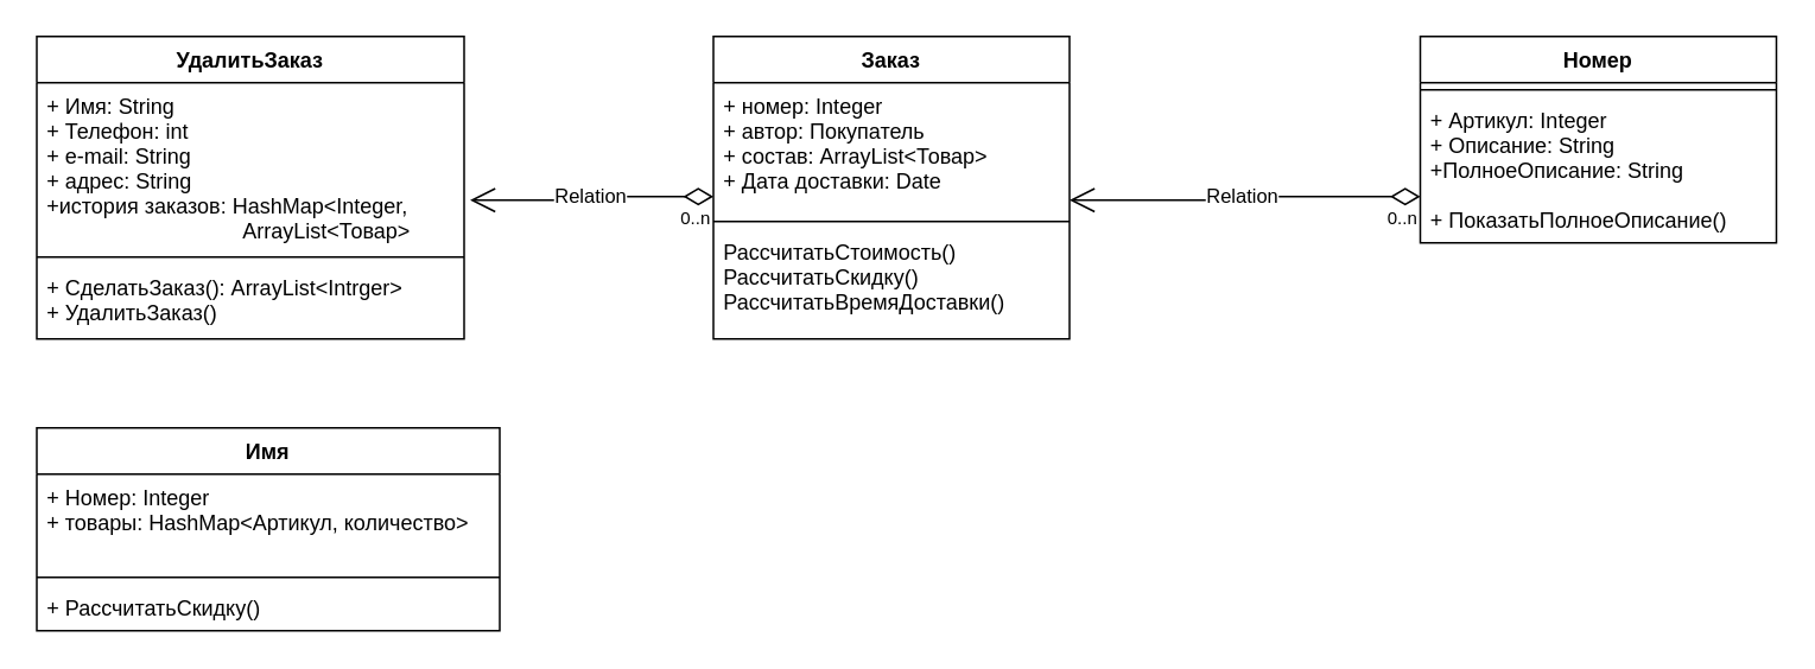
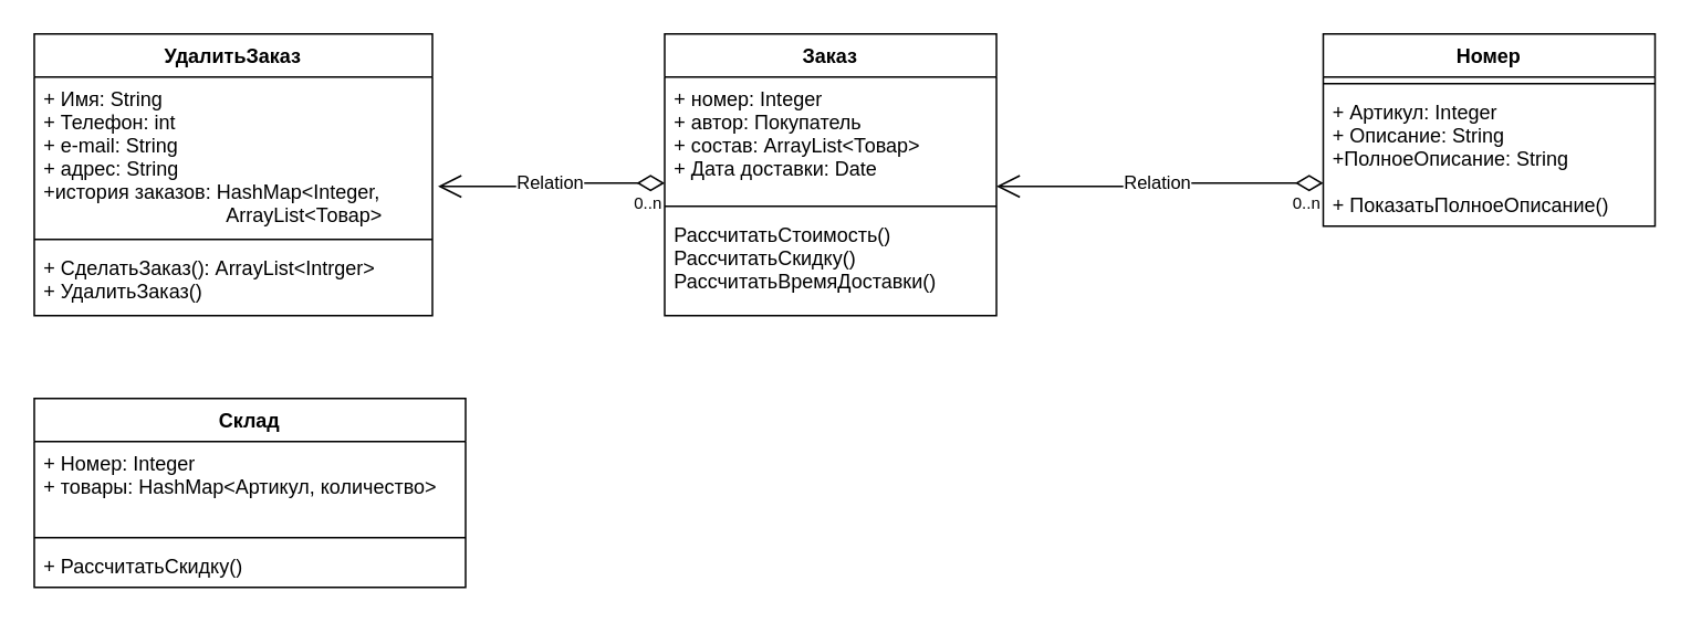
  <mxCell id="0" />
  <mxCell id="1" parent="0" />
  <mxCell id="2" value="УдалитьЗаказ" style="swimlane;fontStyle=1;align=center;verticalAlign=top;childLayout=stackLayout;horizontal=1;startSize=26;horizontalStack=0;resizeParent=1;resizeParentMax=0;resizeLast=0;collapsible=1;marginBottom=0;" parent="1" vertex="1"><mxGeometry x="20" y="20" width="240" height="170" as="geometry" /></mxCell>
  <mxCell id="3" value="+ Имя: String&#10;+ Телефон: int&#10;+ e-mail: String&#10;+ адрес: String&#10;+история заказов: HashMap&lt;Integer, &#10;                                 ArrayList&lt;Товар&gt;&#10;" style="text;strokeColor=none;fillColor=none;align=left;verticalAlign=top;spacingLeft=4;spacingRight=4;overflow=hidden;rotatable=0;points=[[0,0.5],[1,0.5]];portConstraint=eastwest;" parent="2" vertex="1"><mxGeometry y="26" width="240" height="94" as="geometry" /></mxCell>
  <mxCell id="4" value="" style="line;strokeWidth=1;fillColor=none;align=left;verticalAlign=middle;spacingTop=-1;spacingLeft=3;spacingRight=3;rotatable=0;labelPosition=right;points=[];portConstraint=eastwest;" parent="2" vertex="1"><mxGeometry y="120" width="240" height="8" as="geometry" /></mxCell>
  <mxCell id="5" value="+ СделатьЗаказ(): ArrayList&lt;Intrger&gt;&#10;+ УдалитьЗаказ()&#10;" style="text;strokeColor=none;fillColor=none;align=left;verticalAlign=top;spacingLeft=4;spacingRight=4;overflow=hidden;rotatable=0;points=[[0,0.5],[1,0.5]];portConstraint=eastwest;" parent="2" vertex="1"><mxGeometry y="128" width="240" height="42" as="geometry" /></mxCell>
  <mxCell id="6" value="Заказ" style="swimlane;fontStyle=1;align=center;verticalAlign=top;childLayout=stackLayout;horizontal=1;startSize=26;horizontalStack=0;resizeParent=1;resizeParentMax=0;resizeLast=0;collapsible=1;marginBottom=0;" parent="1" vertex="1"><mxGeometry x="400" y="20" width="200" height="170" as="geometry" /></mxCell>
  <mxCell id="7" value="+ номер: Integer&#10;+ автор: Покупатель&#10;+ состав: ArrayList&lt;Товар&gt;&#10;+ Дата доставки: Date" style="text;strokeColor=none;fillColor=none;align=left;verticalAlign=top;spacingLeft=4;spacingRight=4;overflow=hidden;rotatable=0;points=[[0,0.5],[1,0.5]];portConstraint=eastwest;" parent="6" vertex="1"><mxGeometry y="26" width="200" height="74" as="geometry" /></mxCell>
  <mxCell id="8" value="" style="line;strokeWidth=1;fillColor=none;align=left;verticalAlign=middle;spacingTop=-1;spacingLeft=3;spacingRight=3;rotatable=0;labelPosition=right;points=[];portConstraint=eastwest;" parent="6" vertex="1"><mxGeometry y="100" width="200" height="8" as="geometry" /></mxCell>
  <mxCell id="9" value="РассчитатьСтоимость()&#10;РассчитатьСкидку()&#10;РассчитатьВремяДоставки()&#10;" style="text;strokeColor=none;fillColor=none;align=left;verticalAlign=top;spacingLeft=4;spacingRight=4;overflow=hidden;rotatable=0;points=[[0,0.5],[1,0.5]];portConstraint=eastwest;" parent="6" vertex="1"><mxGeometry y="108" width="200" height="62" as="geometry" /></mxCell>
  <mxCell id="10" value="Номер" style="swimlane;fontStyle=1;align=center;verticalAlign=top;childLayout=stackLayout;horizontal=1;startSize=26;horizontalStack=0;resizeParent=1;resizeParentMax=0;resizeLast=0;collapsible=1;marginBottom=0;" parent="1" vertex="1"><mxGeometry x="797" y="20" width="200" height="116" as="geometry" /></mxCell>
  <mxCell id="11" value="" style="line;strokeWidth=1;fillColor=none;align=left;verticalAlign=middle;spacingTop=-1;spacingLeft=3;spacingRight=3;rotatable=0;labelPosition=right;points=[];portConstraint=eastwest;" parent="10" vertex="1"><mxGeometry y="26" width="200" height="8" as="geometry" /></mxCell>
  <mxCell id="12" value="+ Артикул: Integer&#10;+ Описание: String&#10;+ПолноеОписание: String&#10;" style="text;strokeColor=none;fillColor=none;align=left;verticalAlign=top;spacingLeft=4;spacingRight=4;overflow=hidden;rotatable=0;points=[[0,0.5],[1,0.5]];portConstraint=eastwest;" parent="10" vertex="1"><mxGeometry y="34" width="200" height="56" as="geometry" /></mxCell>
  <mxCell id="13" value="+ ПоказатьПолноеОписание()" style="text;strokeColor=none;fillColor=none;align=left;verticalAlign=top;spacingLeft=4;spacingRight=4;overflow=hidden;rotatable=0;points=[[0,0.5],[1,0.5]];portConstraint=eastwest;" parent="10" vertex="1"><mxGeometry y="90" width="200" height="26" as="geometry" /></mxCell>
- <mxCell id="14" value="Имя" style="swimlane;fontStyle=1;align=center;verticalAlign=top;childLayout=stackLayout;horizontal=1;startSize=26;horizontalStack=0;resizeParent=1;resizeParentMax=0;resizeLast=0;collapsible=1;marginBottom=0;" parent="1" vertex="1"><mxGeometry x="20" y="240" width="260" height="114" as="geometry" /></mxCell>
+ <mxCell id="14" value="Склад" style="swimlane;fontStyle=1;align=center;verticalAlign=top;childLayout=stackLayout;horizontal=1;startSize=26;horizontalStack=0;resizeParent=1;resizeParentMax=0;resizeLast=0;collapsible=1;marginBottom=0;" parent="1" vertex="1"><mxGeometry x="20" y="240" width="260" height="114" as="geometry" /></mxCell>
  <mxCell id="15" value="+ Номер: Integer&#10;+ товары: HashMap&lt;Артикул, количество&gt;&#10;" style="text;strokeColor=none;fillColor=none;align=left;verticalAlign=top;spacingLeft=4;spacingRight=4;overflow=hidden;rotatable=0;points=[[0,0.5],[1,0.5]];portConstraint=eastwest;" parent="14" vertex="1"><mxGeometry y="26" width="260" height="54" as="geometry" /></mxCell>
  <mxCell id="16" value="" style="line;strokeWidth=1;fillColor=none;align=left;verticalAlign=middle;spacingTop=-1;spacingLeft=3;spacingRight=3;rotatable=0;labelPosition=right;points=[];portConstraint=eastwest;" parent="14" vertex="1"><mxGeometry y="80" width="260" height="8" as="geometry" /></mxCell>
  <mxCell id="17" value="+ РассчитатьСкидку()" style="text;strokeColor=none;fillColor=none;align=left;verticalAlign=top;spacingLeft=4;spacingRight=4;overflow=hidden;rotatable=0;points=[[0,0.5],[1,0.5]];portConstraint=eastwest;" parent="14" vertex="1"><mxGeometry y="88" width="260" height="26" as="geometry" /></mxCell>
  <mxCell id="18" value="Relation" style="endArrow=open;html=1;endSize=12;startArrow=diamondThin;startSize=14;startFill=0;edgeStyle=orthogonalEdgeStyle;exitX=0;exitY=0.865;exitDx=0;exitDy=0;exitPerimeter=0;entryX=1.014;entryY=0.702;entryDx=0;entryDy=0;entryPerimeter=0;" parent="1" source="7" target="3" edge="1"><mxGeometry relative="1" as="geometry"><mxPoint x="110" y="200" as="sourcePoint" /><mxPoint x="270" y="200" as="targetPoint" /></mxGeometry></mxCell>
  <mxCell id="19" value="0..n" style="resizable=0;html=1;align=left;verticalAlign=top;labelBackgroundColor=#ffffff;fontSize=10;" parent="18" connectable="0" vertex="1"><mxGeometry x="-1" relative="1" as="geometry"><mxPoint x="-20" as="offset" /></mxGeometry></mxCell>
  <mxCell id="20" value="Relation" style="endArrow=open;html=1;endSize=12;startArrow=diamondThin;startSize=14;startFill=0;edgeStyle=orthogonalEdgeStyle;" edge="1" parent="1" source="13"><mxGeometry relative="1" as="geometry"><mxPoint x="720" y="110" as="sourcePoint" /><mxPoint x="600" y="112" as="targetPoint" /><Array as="points"><mxPoint x="690" y="110" /><mxPoint x="690" y="112" /></Array></mxGeometry></mxCell>
  <mxCell id="21" value="0..n" style="resizable=0;html=1;align=left;verticalAlign=top;labelBackgroundColor=#ffffff;fontSize=10;" connectable="0" vertex="1" parent="20"><mxGeometry x="-1" relative="1" as="geometry"><mxPoint x="-20" as="offset" /></mxGeometry></mxCell>
